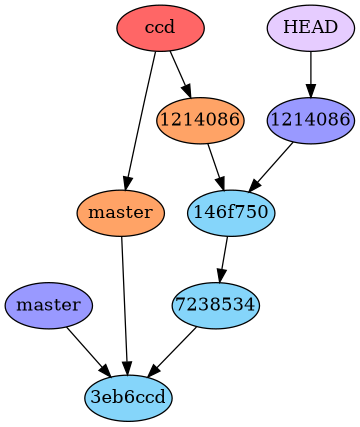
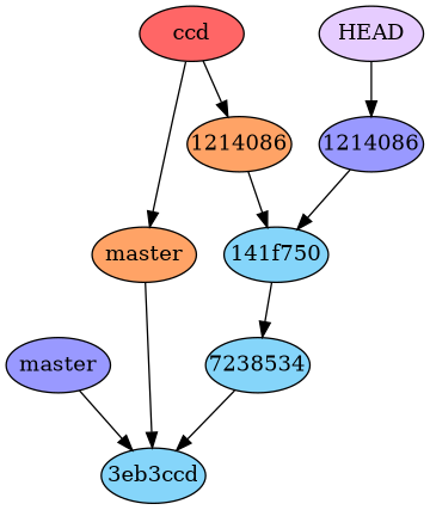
  digraph {
    node [fillcolor="#85d5fa" fixedsize=true style=filled]
-   n1 [label="146f750" width=0.95]
+   n1 [label="141f750" width=0.95]
    n2 [label=7238534 width=0.95]
-   n3 [label="3eb6ccd" width=0.95]
+   n3 [label="3eb3ccd" width=0.95]
    n4 [fillcolor="#9999ff" label=1214086 width=0.95]
    n5 [fillcolor="#9999ff" label=master width=0.95]
    n6 [fillcolor="#e6ccff" label=HEAD width=0.95]
    n7 [fillcolor="#ffa366" label=1214086 width=0.95]
    n8 [fillcolor="#ffa366" label=master width=0.95]
    n9 [fillcolor="#ff6666" label=ccd width=0.95]
    n1 -> n2
    n2 -> n3
    n4 -> n1
    n5 -> n3
    n6 -> n4
    n7 -> n1
    n8 -> n3
    n9 -> n7
    n9 -> n8
  }
